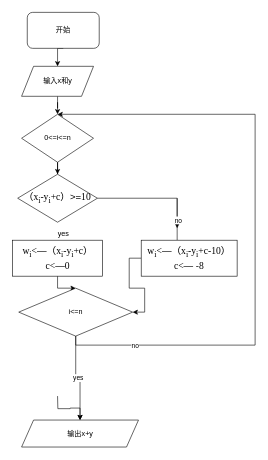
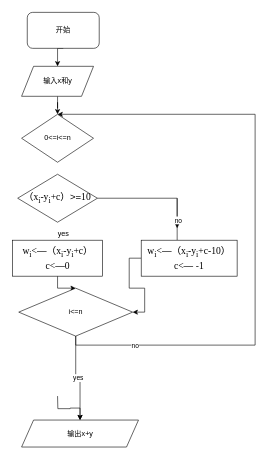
  <mxCell id="0" />
  <mxCell id="1" parent="0" />
  <mxCell id="2" style="edgeStyle=orthogonalEdgeStyle;rounded=0;orthogonalLoop=1;jettySize=auto;html=1;exitX=0.5;exitY=1;exitDx=0;exitDy=0;entryX=0.5;entryY=0;entryDx=0;entryDy=0;" edge="1" parent="1" source="3" target="5"><mxGeometry relative="1" as="geometry" /></mxCell>
  <mxCell id="3" value="开始" style="rounded=1;whiteSpace=wrap;html=1;" vertex="1" parent="1"><mxGeometry x="45" y="20" width="120" height="60" as="geometry" /></mxCell>
  <mxCell id="4" value="" style="edgeStyle=orthogonalEdgeStyle;rounded=0;orthogonalLoop=1;jettySize=auto;html=1;" edge="1" parent="1" source="5" target="8"><mxGeometry relative="1" as="geometry" /></mxCell>
  <mxCell id="5" value="输入x和y" style="shape=parallelogram;perimeter=parallelogramPerimeter;whiteSpace=wrap;html=1;fixedSize=1;" vertex="1" parent="1"><mxGeometry x="35.5" y="110" width="120" height="50" as="geometry" /></mxCell>
  <mxCell id="6" value="输出x+y" style="shape=parallelogram;perimeter=parallelogramPerimeter;whiteSpace=wrap;html=1;fixedSize=1;" vertex="1" parent="1"><mxGeometry x="35.5" y="700" width="195" height="45" as="geometry" /></mxCell>
- <mxCell id="7" value="" style="edgeStyle=orthogonalEdgeStyle;rounded=0;orthogonalLoop=1;jettySize=auto;html=1;" edge="1" parent="1" source="8" target="11"><mxGeometry relative="1" as="geometry" /></mxCell>
  <mxCell id="8" value="0&amp;lt;=i&amp;lt;=n" style="rhombus;whiteSpace=wrap;html=1;" vertex="1" parent="1"><mxGeometry x="35.5" y="190" width="120" height="80" as="geometry" /></mxCell>
  <mxCell id="9" value="" style="edgeStyle=orthogonalEdgeStyle;rounded=0;orthogonalLoop=1;jettySize=auto;html=1;" edge="1" parent="1" source="10" target="21"><mxGeometry relative="1" as="geometry" /></mxCell>
  <mxCell id="10" value="&lt;span lang=&quot;EN-US&quot; style=&quot;font-size: 12.0pt ; font-family: &amp;#34;times new roman&amp;#34; , serif&quot;&gt;w&lt;sub&gt;i&lt;/sub&gt;&amp;lt;&lt;/span&gt;&lt;span style=&quot;font-size: 12.0pt&quot;&gt;—（&lt;/span&gt;&lt;span lang=&quot;EN-US&quot; style=&quot;font-size: 12.0pt ; font-family: &amp;#34;times new roman&amp;#34; , serif&quot;&gt;x&lt;sub&gt;i&lt;/sub&gt;-y&lt;sub&gt;i&lt;/sub&gt;+c&lt;/span&gt;&lt;span style=&quot;font-size: 12pt&quot;&gt;&lt;font face=&quot;宋体&quot;&gt;）&lt;br&gt;&lt;/font&gt;&lt;/span&gt;&lt;span lang=&quot;EN-US&quot; style=&quot;font-size: 12.0pt ; font-family: &amp;#34;times new roman&amp;#34; , serif&quot;&gt;c&amp;lt;&lt;/span&gt;&lt;span style=&quot;font-size: 12.0pt&quot;&gt;—&lt;/span&gt;&lt;span lang=&quot;EN-US&quot; style=&quot;font-size: 12.0pt ; font-family: &amp;#34;times new roman&amp;#34; , serif&quot;&gt;0&lt;/span&gt;&lt;span style=&quot;font-size: 12.0pt&quot;&gt;&lt;br&gt;&lt;/span&gt;" style="rounded=0;whiteSpace=wrap;html=1;" vertex="1" parent="1"><mxGeometry x="20.5" y="400" width="150" height="60" as="geometry" /></mxCell>
  <mxCell id="11" value="&lt;span style=&quot;font-size: 12.0pt&quot;&gt;（&lt;/span&gt;&lt;span lang=&quot;EN-US&quot; style=&quot;font-size: 12.0pt ; font-family: &amp;#34;times new roman&amp;#34; , serif&quot;&gt;x&lt;sub&gt;i&lt;/sub&gt;-y&lt;sub&gt;i&lt;/sub&gt;+c&lt;/span&gt;&lt;span style=&quot;font-size: 12.0pt&quot;&gt;）&amp;gt;=&lt;/span&gt;&lt;span lang=&quot;EN-US&quot; style=&quot;font-size: 12.0pt ; font-family: &amp;#34;times new roman&amp;#34; , serif&quot;&gt;10&lt;/span&gt;" style="rhombus;whiteSpace=wrap;html=1;" vertex="1" parent="1"><mxGeometry x="29" y="290" width="133" height="80" as="geometry" /></mxCell>
  <mxCell id="12" style="edgeStyle=orthogonalEdgeStyle;rounded=0;orthogonalLoop=1;jettySize=auto;html=1;" edge="1" parent="1" source="15"><mxGeometry relative="1" as="geometry"><mxPoint x="295" y="380" as="targetPoint" /><Array as="points"><mxPoint x="295" y="330" /><mxPoint x="295" y="330" /></Array></mxGeometry></mxCell>
  <mxCell id="13" value="no" style="edgeLabel;html=1;align=center;verticalAlign=middle;resizable=0;points=[];" vertex="1" connectable="0" parent="12"><mxGeometry x="0.774" y="1" relative="1" as="geometry"><mxPoint as="offset" /></mxGeometry></mxCell>
  <mxCell id="14" style="edgeStyle=orthogonalEdgeStyle;rounded=0;orthogonalLoop=1;jettySize=auto;html=1;entryX=1;entryY=0.5;entryDx=0;entryDy=0;" edge="1" parent="1" source="15" target="21"><mxGeometry relative="1" as="geometry" /></mxCell>
- <mxCell id="15" value="&lt;span lang=&quot;EN-US&quot; style=&quot;font-size: 12.0pt ; font-family: &amp;#34;times new roman&amp;#34; , serif&quot;&gt;w&lt;sub&gt;i&lt;/sub&gt;&amp;lt;&lt;/span&gt;&lt;span style=&quot;font-size: 12.0pt&quot;&gt;—（&lt;/span&gt;&lt;span lang=&quot;EN-US&quot; style=&quot;font-size: 12.0pt ; font-family: &amp;#34;times new roman&amp;#34; , serif&quot;&gt;x&lt;sub&gt;i&lt;/sub&gt;-y&lt;sub&gt;i&lt;/sub&gt;+c-10&lt;/span&gt;&lt;span style=&quot;font-size: 12pt&quot;&gt;&lt;font face=&quot;宋体&quot;&gt;）&lt;br&gt;&lt;/font&gt;&lt;/span&gt;&lt;span lang=&quot;EN-US&quot; style=&quot;font-size: 12.0pt ; font-family: &amp;#34;times new roman&amp;#34; , serif&quot;&gt;c&amp;lt;&lt;/span&gt;&lt;span style=&quot;font-size: 12.0pt&quot;&gt;— -&lt;/span&gt;&lt;span lang=&quot;EN-US&quot; style=&quot;font-size: 12.0pt ; font-family: &amp;#34;times new roman&amp;#34; , serif&quot;&gt;8&lt;/span&gt;" style="rounded=0;whiteSpace=wrap;html=1;" vertex="1" parent="1"><mxGeometry x="235" y="400" width="160" height="60" as="geometry" /></mxCell>
+ <mxCell id="15" value="&lt;span lang=&quot;EN-US&quot; style=&quot;font-size: 12.0pt ; font-family: &amp;#34;times new roman&amp;#34; , serif&quot;&gt;w&lt;sub&gt;i&lt;/sub&gt;&amp;lt;&lt;/span&gt;&lt;span style=&quot;font-size: 12.0pt&quot;&gt;—（&lt;/span&gt;&lt;span lang=&quot;EN-US&quot; style=&quot;font-size: 12.0pt ; font-family: &amp;#34;times new roman&amp;#34; , serif&quot;&gt;x&lt;sub&gt;i&lt;/sub&gt;-y&lt;sub&gt;i&lt;/sub&gt;+c-10&lt;/span&gt;&lt;span style=&quot;font-size: 12pt&quot;&gt;&lt;font face=&quot;宋体&quot;&gt;）&lt;br&gt;&lt;/font&gt;&lt;/span&gt;&lt;span lang=&quot;EN-US&quot; style=&quot;font-size: 12.0pt ; font-family: &amp;#34;times new roman&amp;#34; , serif&quot;&gt;c&amp;lt;&lt;/span&gt;&lt;span style=&quot;font-size: 12.0pt&quot;&gt;— -&lt;/span&gt;&lt;span lang=&quot;EN-US&quot; style=&quot;font-size: 12.0pt ; font-family: &amp;#34;times new roman&amp;#34; , serif&quot;&gt;1&lt;/span&gt;" style="rounded=0;whiteSpace=wrap;html=1;" vertex="1" parent="1"><mxGeometry x="235" y="400" width="160" height="60" as="geometry" /></mxCell>
  <mxCell id="16" style="edgeStyle=orthogonalEdgeStyle;rounded=0;orthogonalLoop=1;jettySize=auto;html=1;exitX=0.5;exitY=1;exitDx=0;exitDy=0;" edge="1" parent="1" target="6"><mxGeometry relative="1" as="geometry"><mxPoint x="95.5" y="660" as="sourcePoint" /></mxGeometry></mxCell>
  <mxCell id="17" value="" style="endArrow=none;html=1;rounded=0;" edge="1" parent="1"><mxGeometry width="50" height="50" relative="1" as="geometry"><mxPoint x="295" y="330" as="sourcePoint" /><mxPoint x="162" y="330" as="targetPoint" /><Array as="points"><mxPoint x="162" y="330" /></Array></mxGeometry></mxCell>
  <mxCell id="18" style="edgeStyle=orthogonalEdgeStyle;rounded=0;orthogonalLoop=1;jettySize=auto;html=1;entryX=0.5;entryY=0;entryDx=0;entryDy=0;" edge="1" parent="1" source="21" target="8"><mxGeometry relative="1" as="geometry"><Array as="points"><mxPoint x="425" y="575" /><mxPoint x="425" y="190" /></Array></mxGeometry></mxCell>
  <mxCell id="19" value="no" style="edgeLabel;html=1;align=center;verticalAlign=middle;resizable=0;points=[];" vertex="1" connectable="0" parent="18"><mxGeometry x="-0.778" relative="1" as="geometry"><mxPoint as="offset" /></mxGeometry></mxCell>
  <mxCell id="20" value="yes" style="edgeStyle=orthogonalEdgeStyle;rounded=0;orthogonalLoop=1;jettySize=auto;html=1;entryX=0.5;entryY=0;entryDx=0;entryDy=0;" edge="1" parent="1" source="21" target="6"><mxGeometry relative="1" as="geometry"><mxPoint x="95.5" y="600" as="targetPoint" /></mxGeometry></mxCell>
  <mxCell id="21" value="i&amp;lt;=n" style="rhombus;whiteSpace=wrap;html=1;align=center;" vertex="1" parent="1"><mxGeometry x="30.75" y="480" width="190" height="80" as="geometry" /></mxCell>
  <mxCell id="22" value="yes" style="text;html=1;align=center;verticalAlign=middle;resizable=0;points=[];autosize=1;strokeColor=none;fillColor=none;" vertex="1" parent="1"><mxGeometry x="90" y="380" width="30" height="20" as="geometry" /></mxCell>
